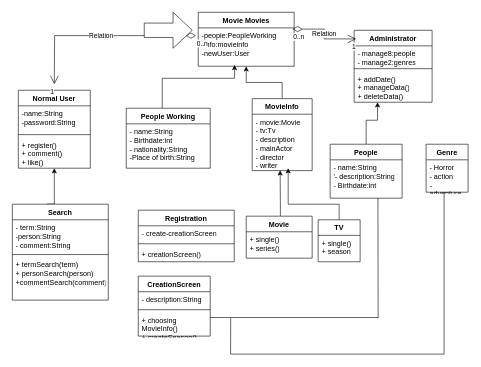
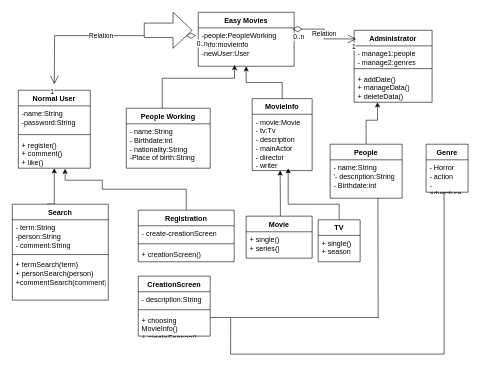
  <mxCell id="0" />
  <mxCell id="1" parent="0" />
  <mxCell id="2" value="Normal User" style="swimlane;fontStyle=1;align=center;verticalAlign=top;childLayout=stackLayout;horizontal=1;startSize=26;horizontalStack=0;resizeParent=1;resizeParentMax=0;resizeLast=0;collapsible=1;marginBottom=0;whiteSpace=wrap;html=1;" vertex="1" parent="1"><mxGeometry x="30" y="150" width="120" height="130" as="geometry" /></mxCell>
  <mxCell id="3" value="-name:String&lt;div&gt;-password:String&lt;/div&gt;" style="text;strokeColor=none;fillColor=none;align=left;verticalAlign=top;spacingLeft=4;spacingRight=4;overflow=hidden;rotatable=0;points=[[0,0.5],[1,0.5]];portConstraint=eastwest;whiteSpace=wrap;html=1;" vertex="1" parent="2"><mxGeometry y="26" width="120" height="44" as="geometry" /></mxCell>
  <mxCell id="4" value="" style="line;strokeWidth=1;fillColor=none;align=left;verticalAlign=middle;spacingTop=-1;spacingLeft=3;spacingRight=3;rotatable=0;labelPosition=right;points=[];portConstraint=eastwest;strokeColor=inherit;" vertex="1" parent="2"><mxGeometry y="70" width="120" height="8" as="geometry" /></mxCell>
  <mxCell id="5" value="+ register()&lt;div&gt;+ comment()&lt;/div&gt;&lt;div&gt;+ like()&lt;/div&gt;" style="text;strokeColor=none;fillColor=none;align=left;verticalAlign=top;spacingLeft=4;spacingRight=4;overflow=hidden;rotatable=0;points=[[0,0.5],[1,0.5]];portConstraint=eastwest;whiteSpace=wrap;html=1;" vertex="1" parent="2"><mxGeometry y="78" width="120" height="52" as="geometry" /></mxCell>
  <mxCell id="6" value="Administrator" style="swimlane;fontStyle=1;align=center;verticalAlign=top;childLayout=stackLayout;horizontal=1;startSize=26;horizontalStack=0;resizeParent=1;resizeParentMax=0;resizeLast=0;collapsible=1;marginBottom=0;whiteSpace=wrap;html=1;" vertex="1" parent="1"><mxGeometry x="590" y="50" width="130" height="120" as="geometry" /></mxCell>
- <mxCell id="7" value="- manage8:people&lt;div&gt;- manage2:genres&lt;/div&gt;" style="text;strokeColor=none;fillColor=none;align=left;verticalAlign=top;spacingLeft=4;spacingRight=4;overflow=hidden;rotatable=0;points=[[0,0.5],[1,0.5]];portConstraint=eastwest;whiteSpace=wrap;html=1;" vertex="1" parent="6"><mxGeometry y="26" width="130" height="34" as="geometry" /></mxCell>
+ <mxCell id="7" value="- manage1:people&lt;div&gt;- manage2:genres&lt;/div&gt;" style="text;strokeColor=none;fillColor=none;align=left;verticalAlign=top;spacingLeft=4;spacingRight=4;overflow=hidden;rotatable=0;points=[[0,0.5],[1,0.5]];portConstraint=eastwest;whiteSpace=wrap;html=1;" vertex="1" parent="6"><mxGeometry y="26" width="130" height="34" as="geometry" /></mxCell>
  <mxCell id="8" value="" style="line;strokeWidth=1;fillColor=none;align=left;verticalAlign=middle;spacingTop=-1;spacingLeft=3;spacingRight=3;rotatable=0;labelPosition=right;points=[];portConstraint=eastwest;strokeColor=inherit;" vertex="1" parent="6"><mxGeometry y="60" width="130" height="8" as="geometry" /></mxCell>
  <mxCell id="9" value="+ addDate()&lt;div&gt;+ manageData()&lt;/div&gt;&lt;div&gt;+ deleteData()&lt;/div&gt;" style="text;strokeColor=none;fillColor=none;align=left;verticalAlign=top;spacingLeft=4;spacingRight=4;overflow=hidden;rotatable=0;points=[[0,0.5],[1,0.5]];portConstraint=eastwest;whiteSpace=wrap;html=1;" vertex="1" parent="6"><mxGeometry y="68" width="130" height="52" as="geometry" /></mxCell>
  <mxCell id="10" value="" style="edgeStyle=orthogonalEdgeStyle;rounded=0;orthogonalLoop=1;jettySize=auto;html=1;exitX=0.363;exitY=-0.002;exitDx=0;exitDy=0;exitPerimeter=0;" edge="1" parent="1" source="11"><mxGeometry relative="1" as="geometry"><mxPoint x="90" y="280" as="targetPoint" /><Array as="points"><mxPoint x="90" y="340" /><mxPoint x="90" y="279" /></Array></mxGeometry></mxCell>
  <mxCell id="11" value="Search" style="swimlane;fontStyle=1;align=center;verticalAlign=top;childLayout=stackLayout;horizontal=1;startSize=26;horizontalStack=0;resizeParent=1;resizeParentMax=0;resizeLast=0;collapsible=1;marginBottom=0;whiteSpace=wrap;html=1;" vertex="1" parent="1"><mxGeometry x="20" y="340" width="160" height="160" as="geometry" /></mxCell>
  <mxCell id="12" value="- term:String&lt;div&gt;-person:String&lt;/div&gt;&lt;div&gt;- comment:String&lt;/div&gt;" style="text;strokeColor=none;fillColor=none;align=left;verticalAlign=top;spacingLeft=4;spacingRight=4;overflow=hidden;rotatable=0;points=[[0,0.5],[1,0.5]];portConstraint=eastwest;whiteSpace=wrap;html=1;" vertex="1" parent="11"><mxGeometry y="26" width="160" height="54" as="geometry" /></mxCell>
  <mxCell id="13" value="" style="line;strokeWidth=1;fillColor=none;align=left;verticalAlign=middle;spacingTop=-1;spacingLeft=3;spacingRight=3;rotatable=0;labelPosition=right;points=[];portConstraint=eastwest;strokeColor=inherit;" vertex="1" parent="11"><mxGeometry y="80" width="160" height="8" as="geometry" /></mxCell>
  <mxCell id="14" value="+ termSearch(term)&lt;div&gt;+ personSearch(person)&lt;/div&gt;&lt;div&gt;+commentSearch(comment)&lt;/div&gt;" style="text;strokeColor=none;fillColor=none;align=left;verticalAlign=top;spacingLeft=4;spacingRight=4;overflow=hidden;rotatable=0;points=[[0,0.5],[1,0.5]];portConstraint=eastwest;whiteSpace=wrap;html=1;" vertex="1" parent="11"><mxGeometry y="88" width="160" height="72" as="geometry" /></mxCell>
+ <mxCell id="15" value="" style="edgeStyle=orthogonalEdgeStyle;rounded=0;orthogonalLoop=1;jettySize=auto;html=1;entryX=0.65;entryY=1.016;entryDx=0;entryDy=0;entryPerimeter=0;" edge="1" parent="1" source="16" target="5"><mxGeometry relative="1" as="geometry"><mxPoint x="100" y="300" as="targetPoint" /><Array as="points"><mxPoint x="310" y="315" /><mxPoint x="170" y="315" /><mxPoint x="170" y="300" /><mxPoint x="108" y="300" /></Array></mxGeometry></mxCell>
  <mxCell id="16" value="Registration" style="swimlane;fontStyle=1;align=center;verticalAlign=top;childLayout=stackLayout;horizontal=1;startSize=26;horizontalStack=0;resizeParent=1;resizeParentMax=0;resizeLast=0;collapsible=1;marginBottom=0;whiteSpace=wrap;html=1;" vertex="1" parent="1"><mxGeometry x="230" y="350" width="160" height="86" as="geometry" /></mxCell>
  <mxCell id="17" value="- create-creationScreen" style="text;strokeColor=none;fillColor=none;align=left;verticalAlign=top;spacingLeft=4;spacingRight=4;overflow=hidden;rotatable=0;points=[[0,0.5],[1,0.5]];portConstraint=eastwest;whiteSpace=wrap;html=1;" vertex="1" parent="16"><mxGeometry y="26" width="160" height="26" as="geometry" /></mxCell>
  <mxCell id="18" value="" style="line;strokeWidth=1;fillColor=none;align=left;verticalAlign=middle;spacingTop=-1;spacingLeft=3;spacingRight=3;rotatable=0;labelPosition=right;points=[];portConstraint=eastwest;strokeColor=inherit;" vertex="1" parent="16"><mxGeometry y="52" width="160" height="8" as="geometry" /></mxCell>
  <mxCell id="19" value="+ creationScreen()" style="text;strokeColor=none;fillColor=none;align=left;verticalAlign=top;spacingLeft=4;spacingRight=4;overflow=hidden;rotatable=0;points=[[0,0.5],[1,0.5]];portConstraint=eastwest;whiteSpace=wrap;html=1;" vertex="1" parent="16"><mxGeometry y="60" width="160" height="26" as="geometry" /></mxCell>
  <mxCell id="20" value="CreationScreen" style="swimlane;fontStyle=1;align=center;verticalAlign=top;childLayout=stackLayout;horizontal=1;startSize=26;horizontalStack=0;resizeParent=1;resizeParentMax=0;resizeLast=0;collapsible=1;marginBottom=0;whiteSpace=wrap;html=1;" vertex="1" parent="1"><mxGeometry x="230" y="460" width="120" height="100" as="geometry" /></mxCell>
  <mxCell id="21" value="- description:String" style="text;strokeColor=none;fillColor=none;align=left;verticalAlign=top;spacingLeft=4;spacingRight=4;overflow=hidden;rotatable=0;points=[[0,0.5],[1,0.5]];portConstraint=eastwest;whiteSpace=wrap;html=1;" vertex="1" parent="20"><mxGeometry y="26" width="120" height="26" as="geometry" /></mxCell>
  <mxCell id="22" value="" style="line;strokeWidth=1;fillColor=none;align=left;verticalAlign=middle;spacingTop=-1;spacingLeft=3;spacingRight=3;rotatable=0;labelPosition=right;points=[];portConstraint=eastwest;strokeColor=inherit;" vertex="1" parent="20"><mxGeometry y="52" width="120" height="8" as="geometry" /></mxCell>
  <mxCell id="23" value="+ choosing MovieInfo()&lt;div&gt;+ createSeason()&lt;/div&gt;" style="text;strokeColor=none;fillColor=none;align=left;verticalAlign=top;spacingLeft=4;spacingRight=4;overflow=hidden;rotatable=0;points=[[0,0.5],[1,0.5]];portConstraint=eastwest;whiteSpace=wrap;html=1;" vertex="1" parent="20"><mxGeometry y="60" width="120" height="40" as="geometry" /></mxCell>
  <mxCell id="24" value="" style="edgeStyle=orthogonalEdgeStyle;rounded=0;orthogonalLoop=1;jettySize=auto;html=1;entryX=0.379;entryY=0.966;entryDx=0;entryDy=0;entryPerimeter=0;" edge="1" parent="1" source="25" target="42"><mxGeometry relative="1" as="geometry"><mxPoint x="390" y="120" as="targetPoint" /><Array as="points"><mxPoint x="270" y="130" /><mxPoint x="391" y="130" /></Array></mxGeometry></mxCell>
  <mxCell id="25" value="People Working" style="swimlane;fontStyle=1;align=center;verticalAlign=top;childLayout=stackLayout;horizontal=1;startSize=26;horizontalStack=0;resizeParent=1;resizeParentMax=0;resizeLast=0;collapsible=1;marginBottom=0;whiteSpace=wrap;html=1;" vertex="1" parent="1"><mxGeometry x="210" y="180" width="140" height="100" as="geometry" /></mxCell>
  <mxCell id="26" value="- name:String&lt;div&gt;- Birthdate:int&lt;/div&gt;&lt;div&gt;- nationality:String&lt;/div&gt;&lt;div&gt;-Place of birth:String&lt;/div&gt;" style="text;strokeColor=none;fillColor=none;align=left;verticalAlign=top;spacingLeft=4;spacingRight=4;overflow=hidden;rotatable=0;points=[[0,0.5],[1,0.5]];portConstraint=eastwest;whiteSpace=wrap;html=1;" vertex="1" parent="25"><mxGeometry y="26" width="140" height="74" as="geometry" /></mxCell>
  <mxCell id="27" value="" style="edgeStyle=orthogonalEdgeStyle;rounded=0;orthogonalLoop=1;jettySize=auto;html=1;" edge="1" parent="1" source="28" target="42"><mxGeometry relative="1" as="geometry"><Array as="points"><mxPoint x="470" y="137" /><mxPoint x="410" y="137" /></Array></mxGeometry></mxCell>
  <mxCell id="28" value="MovieInfo" style="swimlane;fontStyle=1;align=center;verticalAlign=top;childLayout=stackLayout;horizontal=1;startSize=26;horizontalStack=0;resizeParent=1;resizeParentMax=0;resizeLast=0;collapsible=1;marginBottom=0;whiteSpace=wrap;html=1;" vertex="1" parent="1"><mxGeometry x="420" y="164" width="100" height="120" as="geometry" /></mxCell>
  <mxCell id="29" value="- movie:Movie&lt;div&gt;- tv:Tv&lt;/div&gt;&lt;div&gt;- description&lt;/div&gt;&lt;div&gt;- mainActor&lt;/div&gt;&lt;div&gt;- director&lt;/div&gt;&lt;div&gt;- writer&lt;/div&gt;&lt;div&gt;&lt;br&gt;&lt;/div&gt;" style="text;strokeColor=none;fillColor=none;align=left;verticalAlign=top;spacingLeft=4;spacingRight=4;overflow=hidden;rotatable=0;points=[[0,0.5],[1,0.5]];portConstraint=eastwest;whiteSpace=wrap;html=1;" vertex="1" parent="28"><mxGeometry y="26" width="100" height="94" as="geometry" /></mxCell>
  <mxCell id="30" value="" style="edgeStyle=orthogonalEdgeStyle;rounded=0;orthogonalLoop=1;jettySize=auto;html=1;entryX=0.466;entryY=0.995;entryDx=0;entryDy=0;entryPerimeter=0;" edge="1" parent="1" source="31" target="29"><mxGeometry relative="1" as="geometry"><Array as="points"><mxPoint x="467" y="340" /><mxPoint x="467" y="340" /></Array></mxGeometry></mxCell>
  <mxCell id="31" value="Movie" style="swimlane;fontStyle=1;align=center;verticalAlign=top;childLayout=stackLayout;horizontal=1;startSize=26;horizontalStack=0;resizeParent=1;resizeParentMax=0;resizeLast=0;collapsible=1;marginBottom=0;whiteSpace=wrap;html=1;" vertex="1" parent="1"><mxGeometry x="410" y="360" width="110" height="70" as="geometry" /></mxCell>
  <mxCell id="32" value="+ single()&lt;div&gt;+ series()&lt;/div&gt;" style="text;strokeColor=none;fillColor=none;align=left;verticalAlign=top;spacingLeft=4;spacingRight=4;overflow=hidden;rotatable=0;points=[[0,0.5],[1,0.5]];portConstraint=eastwest;whiteSpace=wrap;html=1;" vertex="1" parent="31"><mxGeometry y="26" width="110" height="44" as="geometry" /></mxCell>
  <mxCell id="33" value="" style="edgeStyle=orthogonalEdgeStyle;rounded=0;orthogonalLoop=1;jettySize=auto;html=1;" edge="1" parent="1" source="34"><mxGeometry relative="1" as="geometry"><mxPoint x="480" y="280" as="targetPoint" /><Array as="points"><mxPoint x="565" y="340" /><mxPoint x="480" y="340" /></Array></mxGeometry></mxCell>
  <mxCell id="34" value="TV" style="swimlane;fontStyle=1;align=center;verticalAlign=top;childLayout=stackLayout;horizontal=1;startSize=26;horizontalStack=0;resizeParent=1;resizeParentMax=0;resizeLast=0;collapsible=1;marginBottom=0;whiteSpace=wrap;html=1;" vertex="1" parent="1"><mxGeometry x="530" y="366" width="70" height="70" as="geometry" /></mxCell>
  <mxCell id="35" value="+ single()&lt;div&gt;+ season&lt;/div&gt;" style="text;strokeColor=none;fillColor=none;align=left;verticalAlign=top;spacingLeft=4;spacingRight=4;overflow=hidden;rotatable=0;points=[[0,0.5],[1,0.5]];portConstraint=eastwest;whiteSpace=wrap;html=1;" vertex="1" parent="34"><mxGeometry y="26" width="70" height="44" as="geometry" /></mxCell>
  <mxCell id="36" value="" style="edgeStyle=orthogonalEdgeStyle;rounded=0;orthogonalLoop=1;jettySize=auto;html=1;" edge="1" parent="1" source="37"><mxGeometry relative="1" as="geometry"><mxPoint x="629" y="170" as="targetPoint" /><Array as="points"><mxPoint x="610" y="200" /><mxPoint x="629" y="200" /></Array></mxGeometry></mxCell>
  <mxCell id="37" value="People" style="swimlane;fontStyle=1;align=center;verticalAlign=top;childLayout=stackLayout;horizontal=1;startSize=26;horizontalStack=0;resizeParent=1;resizeParentMax=0;resizeLast=0;collapsible=1;marginBottom=0;whiteSpace=wrap;html=1;" vertex="1" parent="1"><mxGeometry x="550" y="240" width="120" height="90" as="geometry" /></mxCell>
  <mxCell id="38" value="- name:String&lt;div&gt;'- description:String&lt;/div&gt;&lt;div&gt;- Birthdate:int&lt;/div&gt;" style="text;strokeColor=none;fillColor=none;align=left;verticalAlign=top;spacingLeft=4;spacingRight=4;overflow=hidden;rotatable=0;points=[[0,0.5],[1,0.5]];portConstraint=eastwest;whiteSpace=wrap;html=1;" vertex="1" parent="37"><mxGeometry y="26" width="120" height="64" as="geometry" /></mxCell>
  <mxCell id="39" value="Genre" style="swimlane;fontStyle=1;align=center;verticalAlign=top;childLayout=stackLayout;horizontal=1;startSize=26;horizontalStack=0;resizeParent=1;resizeParentMax=0;resizeLast=0;collapsible=1;marginBottom=0;whiteSpace=wrap;html=1;" vertex="1" parent="1"><mxGeometry x="710" y="240" width="70" height="80" as="geometry" /></mxCell>
  <mxCell id="40" value="- Horror&lt;div&gt;- action&lt;/div&gt;&lt;div&gt;- adventure&lt;/div&gt;" style="text;strokeColor=none;fillColor=none;align=left;verticalAlign=top;spacingLeft=4;spacingRight=4;overflow=hidden;rotatable=0;points=[[0,0.5],[1,0.5]];portConstraint=eastwest;whiteSpace=wrap;html=1;" vertex="1" parent="39"><mxGeometry y="26" width="70" height="54" as="geometry" /></mxCell>
- <mxCell id="41" value="Movie Movies" style="swimlane;fontStyle=1;align=center;verticalAlign=top;childLayout=stackLayout;horizontal=1;startSize=26;horizontalStack=0;resizeParent=1;resizeParentMax=0;resizeLast=0;collapsible=1;marginBottom=0;whiteSpace=wrap;html=1;" vertex="1" parent="1"><mxGeometry x="330" y="20" width="160" height="90" as="geometry" /></mxCell>
+ <mxCell id="41" value="Easy Movies" style="swimlane;fontStyle=1;align=center;verticalAlign=top;childLayout=stackLayout;horizontal=1;startSize=26;horizontalStack=0;resizeParent=1;resizeParentMax=0;resizeLast=0;collapsible=1;marginBottom=0;whiteSpace=wrap;html=1;" vertex="1" parent="1"><mxGeometry x="330" y="20" width="160" height="90" as="geometry" /></mxCell>
  <mxCell id="42" value="-people:PeopleWorking&lt;div&gt;-info:movieinfo&lt;/div&gt;&lt;div&gt;-newUser:User&lt;/div&gt;" style="text;strokeColor=none;fillColor=none;align=left;verticalAlign=top;spacingLeft=4;spacingRight=4;overflow=hidden;rotatable=0;points=[[0,0.5],[1,0.5]];portConstraint=eastwest;whiteSpace=wrap;html=1;" vertex="1" parent="41"><mxGeometry y="26" width="160" height="64" as="geometry" /></mxCell>
  <mxCell id="43" value="Relation" style="endArrow=open;html=1;endSize=12;startArrow=diamondThin;startSize=14;startFill=0;edgeStyle=orthogonalEdgeStyle;rounded=0;exitX=-0.023;exitY=0.202;exitDx=0;exitDy=0;exitPerimeter=0;" edge="1" parent="1" source="42"><mxGeometry relative="1" as="geometry"><mxPoint x="320" y="340" as="sourcePoint" /><mxPoint x="90" y="140" as="targetPoint" /></mxGeometry></mxCell>
  <mxCell id="44" value="0..n" style="edgeLabel;resizable=0;html=1;align=left;verticalAlign=top;" connectable="0" vertex="1" parent="43"><mxGeometry x="-1" relative="1" as="geometry" /></mxCell>
  <mxCell id="45" value="1" style="edgeLabel;resizable=0;html=1;align=right;verticalAlign=top;" connectable="0" vertex="1" parent="43"><mxGeometry x="1" relative="1" as="geometry" /></mxCell>
  <mxCell id="46" value="Relation" style="endArrow=open;html=1;endSize=12;startArrow=diamondThin;startSize=14;startFill=0;edgeStyle=orthogonalEdgeStyle;rounded=0;entryX=0.026;entryY=0.12;entryDx=0;entryDy=0;entryPerimeter=0;exitX=0.984;exitY=0.032;exitDx=0;exitDy=0;exitPerimeter=0;" edge="1" parent="1" source="42" target="6"><mxGeometry relative="1" as="geometry"><mxPoint x="500" y="50" as="sourcePoint" /><mxPoint x="470" y="350" as="targetPoint" /></mxGeometry></mxCell>
  <mxCell id="47" value="0..n" style="edgeLabel;resizable=0;html=1;align=left;verticalAlign=top;" connectable="0" vertex="1" parent="46"><mxGeometry x="-1" relative="1" as="geometry" /></mxCell>
  <mxCell id="48" value="1" style="edgeLabel;resizable=0;html=1;align=right;verticalAlign=top;" connectable="0" vertex="1" parent="46"><mxGeometry x="1" relative="1" as="geometry" /></mxCell>
  <mxCell id="49" value="" style="shape=singleArrow;whiteSpace=wrap;html=1;arrowWidth=0.4;arrowSize=0.4;verticalAlign=top;fontStyle=1;startSize=26;" vertex="1" parent="1"><mxGeometry x="240" y="20" width="80" height="60" as="geometry" /></mxCell>
  <mxCell id="50" value="" style="line;strokeWidth=1;fillColor=none;align=left;verticalAlign=middle;spacingTop=-1;spacingLeft=3;spacingRight=3;rotatable=0;labelPosition=right;points=[];portConstraint=eastwest;strokeColor=inherit;" vertex="1" parent="1"><mxGeometry x="350" y="525" width="280" height="8" as="geometry" /></mxCell>
  <mxCell id="51" value="" style="endArrow=none;html=1;rounded=0;exitX=1;exitY=0.625;exitDx=0;exitDy=0;exitPerimeter=0;entryX=0.664;entryY=0.996;entryDx=0;entryDy=0;entryPerimeter=0;" edge="1" parent="1" source="50" target="38"><mxGeometry width="50" height="50" relative="1" as="geometry"><mxPoint x="370" y="430" as="sourcePoint" /><mxPoint x="420" y="380" as="targetPoint" /><Array as="points" /></mxGeometry></mxCell>
  <mxCell id="52" value="" style="endArrow=none;html=1;rounded=0;exitX=0.122;exitY=0.61;exitDx=0;exitDy=0;exitPerimeter=0;" edge="1" parent="1" source="50"><mxGeometry width="50" height="50" relative="1" as="geometry"><mxPoint x="370" y="430" as="sourcePoint" /><mxPoint x="740" y="590" as="targetPoint" /><Array as="points"><mxPoint x="384" y="590" /></Array></mxGeometry></mxCell>
  <mxCell id="53" value="" style="endArrow=none;html=1;rounded=0;" edge="1" parent="1"><mxGeometry width="50" height="50" relative="1" as="geometry"><mxPoint x="740" y="590" as="sourcePoint" /><mxPoint x="740" y="320" as="targetPoint" /><Array as="points" /></mxGeometry></mxCell>
